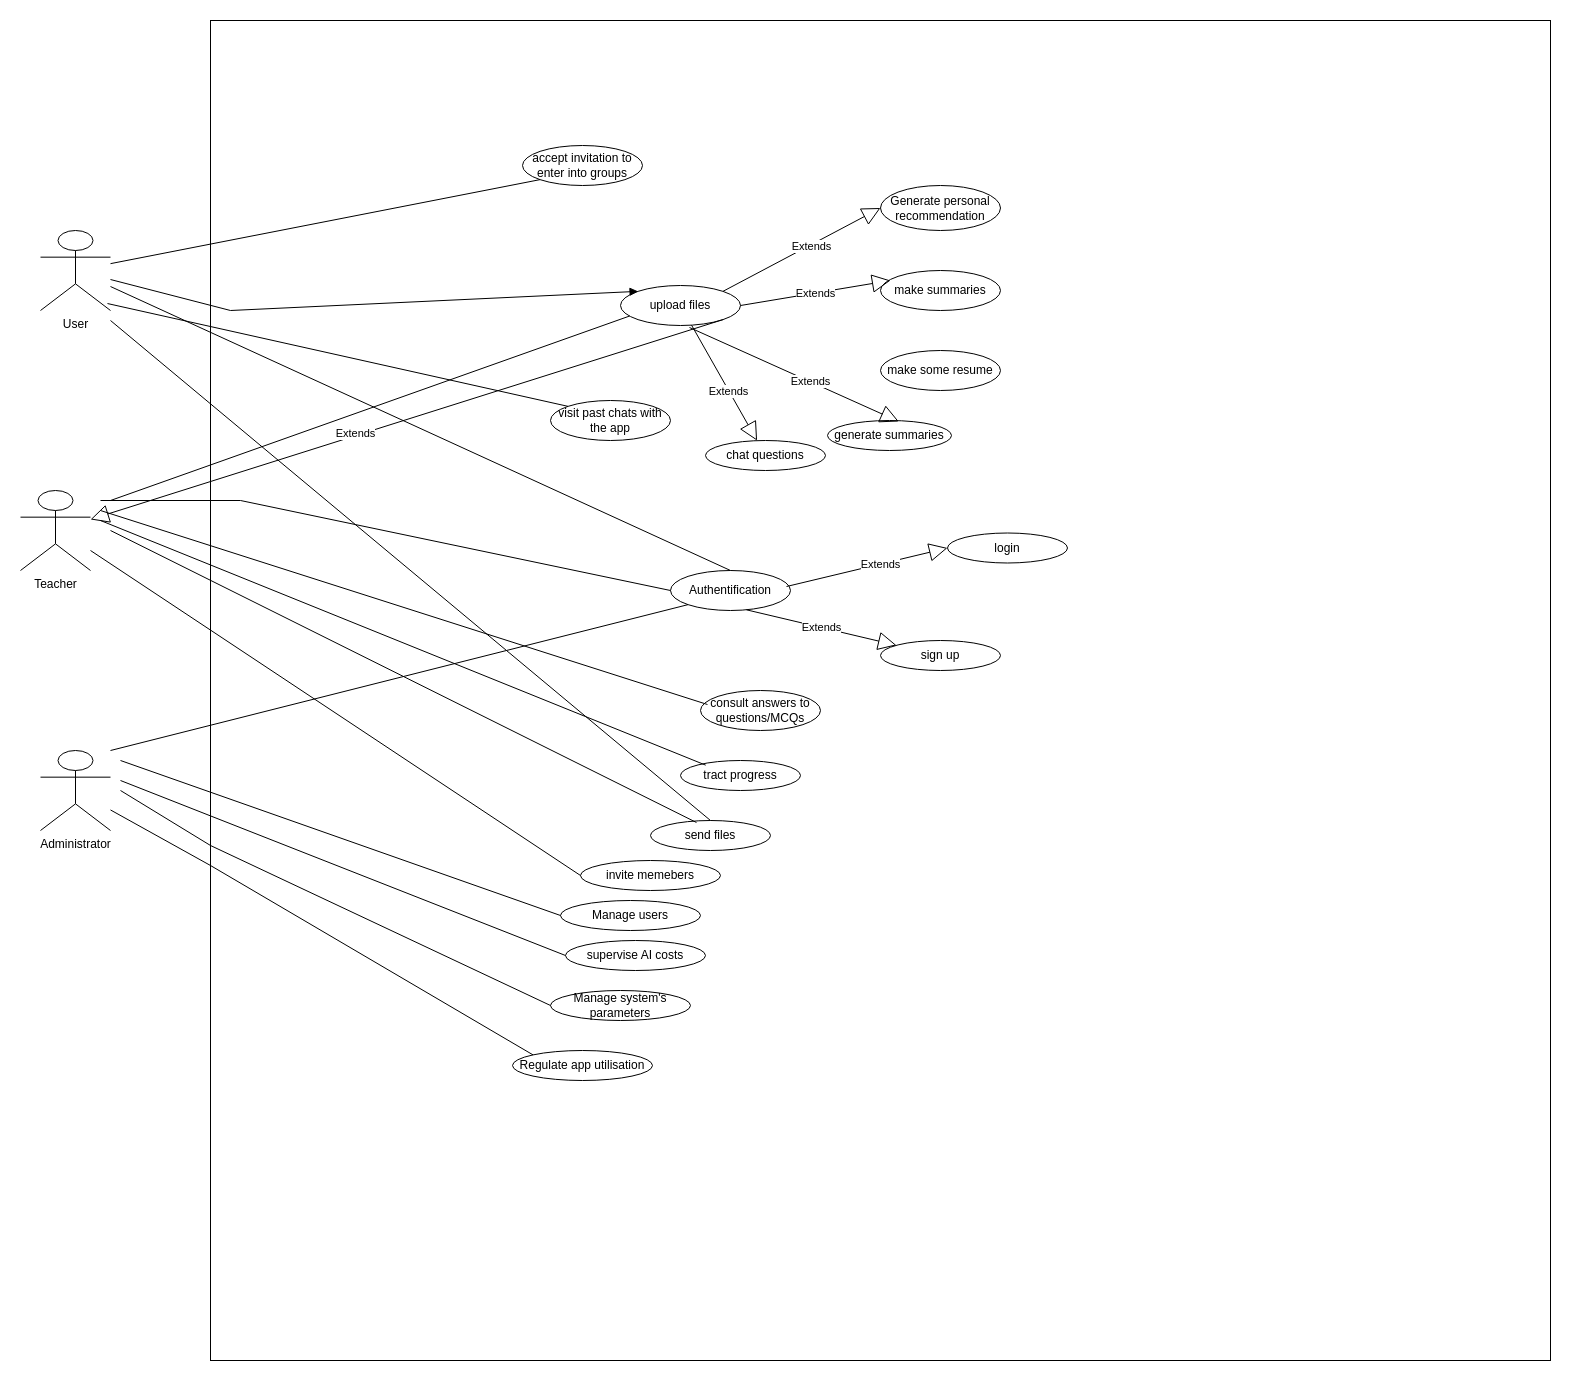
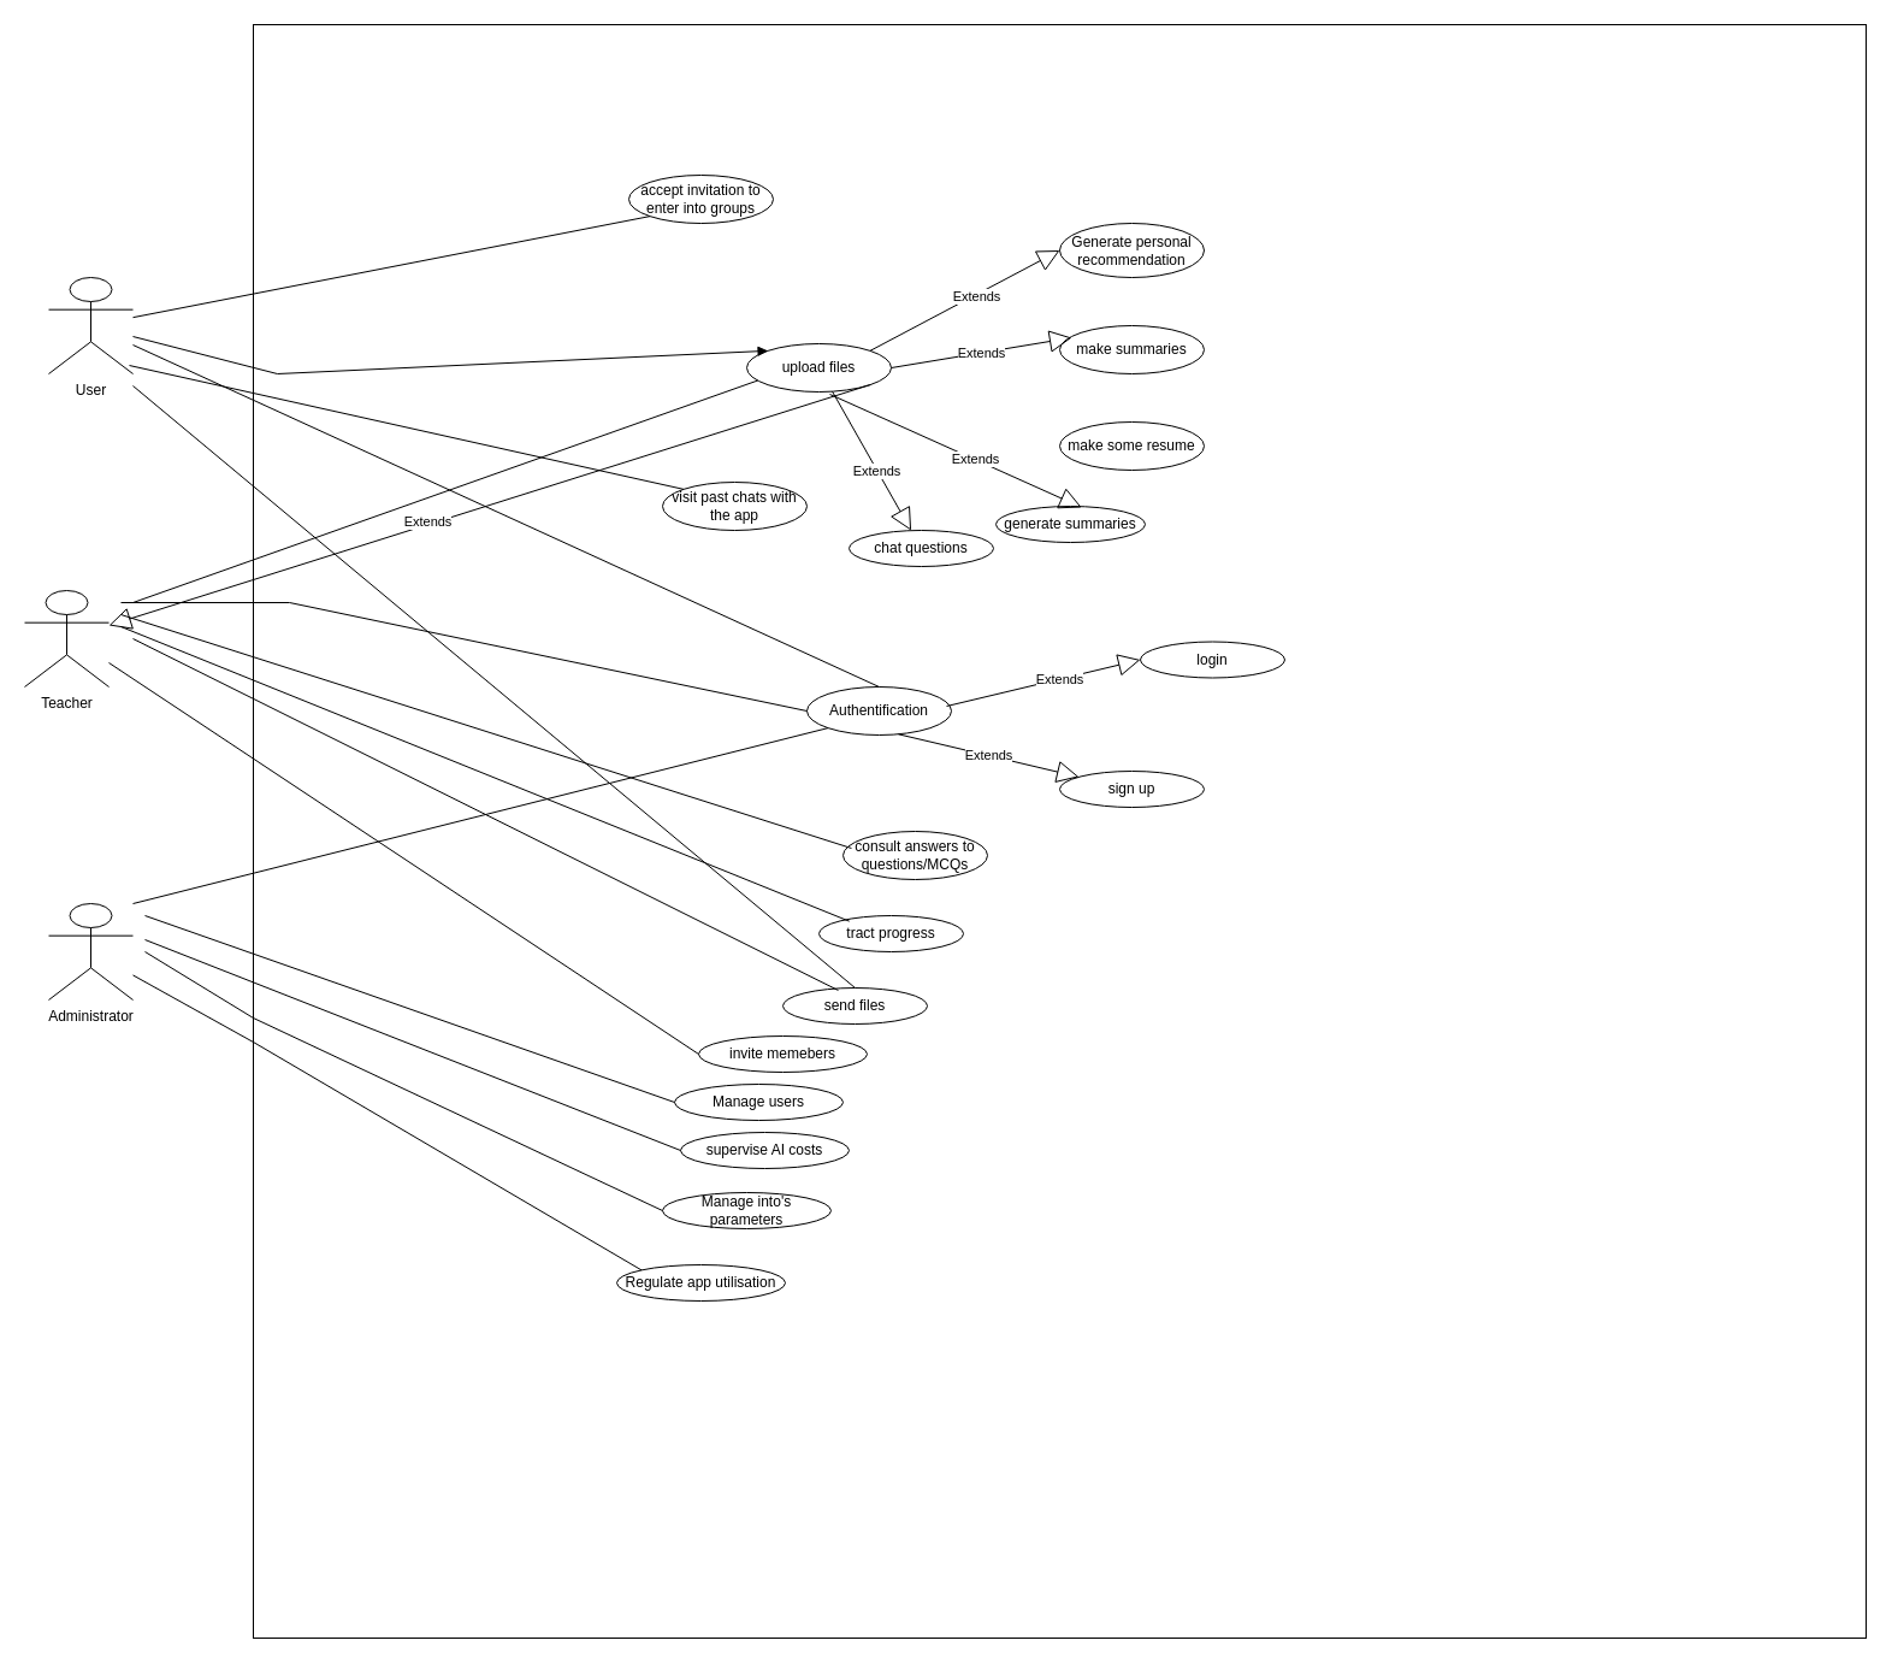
  <mxCell id="0" />
  <mxCell id="1" parent="0" />
  <mxCell id="2" value="User&lt;div&gt;&lt;br&gt;&lt;/div&gt;" style="shape=umlActor;verticalLabelPosition=bottom;verticalAlign=top;html=1;" vertex="1" parent="1"><mxGeometry x="40" y="230" width="70" height="80" as="geometry" /></mxCell>
  <mxCell id="3" value="&lt;div&gt;Teacher&lt;/div&gt;&lt;div&gt;&lt;br&gt;&lt;/div&gt;" style="shape=umlActor;verticalLabelPosition=bottom;verticalAlign=top;html=1;" vertex="1" parent="1"><mxGeometry x="20" y="490" width="70" height="80" as="geometry" /></mxCell>
  <mxCell id="4" value="&lt;div&gt;Administrator&lt;/div&gt;&lt;div&gt;&lt;br&gt;&lt;/div&gt;" style="shape=umlActor;verticalLabelPosition=bottom;verticalAlign=top;html=1;" vertex="1" parent="1"><mxGeometry x="40" y="750" width="70" height="80" as="geometry" /></mxCell>
  <mxCell id="5" value="" style="whiteSpace=wrap;html=1;aspect=fixed;" vertex="1" parent="1"><mxGeometry x="210" y="20" width="1340" height="1340" as="geometry" /></mxCell>
  <mxCell id="6" value="Authentification" style="ellipse;whiteSpace=wrap;html=1;" vertex="1" parent="1"><mxGeometry x="670" y="570" width="120" height="40" as="geometry" /></mxCell>
  <mxCell id="7" value="login" style="ellipse;whiteSpace=wrap;html=1;" vertex="1" parent="1"><mxGeometry x="947" y="532.5" width="120" height="30" as="geometry" /></mxCell>
  <mxCell id="8" value="make some resume" style="ellipse;whiteSpace=wrap;html=1;" vertex="1" parent="1"><mxGeometry x="880" y="350" width="120" height="40" as="geometry" /></mxCell>
  <mxCell id="9" value="generate summaries" style="ellipse;whiteSpace=wrap;html=1;" vertex="1" parent="1"><mxGeometry x="827" y="420" width="124" height="30" as="geometry" /></mxCell>
  <mxCell id="10" value="upload files" style="ellipse;whiteSpace=wrap;html=1;" vertex="1" parent="1"><mxGeometry x="620" y="285" width="120" height="40" as="geometry" /></mxCell>
  <mxCell id="11" value="sign up" style="ellipse;whiteSpace=wrap;html=1;" vertex="1" parent="1"><mxGeometry x="880" y="640" width="120" height="30" as="geometry" /></mxCell>
  <mxCell id="12" value="chat questions" style="ellipse;whiteSpace=wrap;html=1;" vertex="1" parent="1"><mxGeometry x="705" y="440" width="120" height="30" as="geometry" /></mxCell>
  <mxCell id="13" value="send files&lt;span style=&quot;color: rgba(0, 0, 0, 0); font-family: monospace; font-size: 0px; text-align: start; text-wrap-mode: nowrap;&quot;&gt;%3CmxGraphModel%3E%3Croot%3E%3CmxCell%20id%3D%220%22%2F%3E%3CmxCell%20id%3D%221%22%20parent%3D%220%22%2F%3E%3CmxCell%20id%3D%222%22%20value%3D%22%22%20style%3D%22ellipse%3BwhiteSpace%3Dwrap%3Bhtml%3D1%3B%22%20vertex%3D%221%22%20parent%3D%221%22%3E%3CmxGeometry%20x%3D%22270%22%20y%3D%2270%22%20width%3D%22120%22%20height%3D%2260%22%20as%3D%22geometry%22%2F%3E%3C%2FmxCell%3E%3C%2Froot%3E%3C%2FmxGraphModel%3E&lt;/span&gt;" style="ellipse;whiteSpace=wrap;html=1;" vertex="1" parent="1"><mxGeometry x="650" y="820" width="120" height="30" as="geometry" /></mxCell>
  <mxCell id="14" value="consult answers to questions/MCQs" style="ellipse;whiteSpace=wrap;html=1;" vertex="1" parent="1"><mxGeometry x="700" y="690" width="120" height="40" as="geometry" /></mxCell>
  <mxCell id="15" value="make summaries" style="ellipse;whiteSpace=wrap;html=1;" vertex="1" parent="1"><mxGeometry x="880" y="270" width="120" height="40" as="geometry" /></mxCell>
  <mxCell id="16" value="tract progress" style="ellipse;whiteSpace=wrap;html=1;" vertex="1" parent="1"><mxGeometry x="680" y="760" width="120" height="30" as="geometry" /></mxCell>
  <mxCell id="17" value="accept invitation to enter into groups" style="ellipse;whiteSpace=wrap;html=1;" vertex="1" parent="1"><mxGeometry x="522" y="145" width="120" height="40" as="geometry" /></mxCell>
  <mxCell id="18" value="visit past chats with the app" style="ellipse;whiteSpace=wrap;html=1;" vertex="1" parent="1"><mxGeometry x="550" y="400" width="120" height="40" as="geometry" /></mxCell>
  <mxCell id="19" value="Generate personal recommendation" style="ellipse;whiteSpace=wrap;html=1;" vertex="1" parent="1"><mxGeometry x="880" y="185" width="120" height="45" as="geometry" /></mxCell>
  <mxCell id="20" value="" style="endArrow=none;html=1;rounded=0;entryX=0.5;entryY=0;entryDx=0;entryDy=0;" edge="1" parent="1" source="2" target="6"><mxGeometry relative="1" as="geometry"><mxPoint x="180" y="259.5" as="sourcePoint" /><mxPoint x="340" y="260" as="targetPoint" /></mxGeometry></mxCell>
  <mxCell id="21" value="" style="endArrow=block;html=1;rounded=0;entryX=0;entryY=0;entryDx=0;entryDy=0;" edge="1" parent="1" source="2" target="10"><mxGeometry relative="1" as="geometry"><mxPoint x="110" y="290" as="sourcePoint" /><mxPoint x="390" y="300" as="targetPoint" /><Array as="points"><mxPoint x="230" y="310" /></Array></mxGeometry></mxCell>
  <mxCell id="22" value="" style="endArrow=none;html=1;rounded=0;exitX=0.957;exitY=0.913;exitDx=0;exitDy=0;exitPerimeter=0;entryX=0;entryY=0;entryDx=0;entryDy=0;" edge="1" parent="1" source="2" target="18"><mxGeometry relative="1" as="geometry"><mxPoint x="160" y="340" as="sourcePoint" /><mxPoint x="220" y="330" as="targetPoint" /></mxGeometry></mxCell>
  <mxCell id="23" value="Extends" style="endArrow=block;endSize=16;endFill=0;html=1;rounded=0;exitX=0.633;exitY=0.983;exitDx=0;exitDy=0;exitPerimeter=0;" edge="1" parent="1" source="6" target="11"><mxGeometry width="160" relative="1" as="geometry"><mxPoint x="470" y="300" as="sourcePoint" /><mxPoint x="550" y="300" as="targetPoint" /></mxGeometry></mxCell>
  <mxCell id="24" value="Extends" style="endArrow=block;endSize=16;endFill=0;html=1;rounded=0;exitX=0.967;exitY=0.4;exitDx=0;exitDy=0;exitPerimeter=0;entryX=0;entryY=0.5;entryDx=0;entryDy=0;" edge="1" parent="1" source="6" target="7"><mxGeometry x="0.16" y="-1" width="160" relative="1" as="geometry"><mxPoint x="520" y="240" as="sourcePoint" /><mxPoint x="570" y="220" as="targetPoint" /><mxPoint y="-1" as="offset" /></mxGeometry></mxCell>
  <mxCell id="25" value="Extends" style="endArrow=block;endSize=16;endFill=0;html=1;rounded=0;exitX=0.575;exitY=1.05;exitDx=0;exitDy=0;exitPerimeter=0;entryX=0.575;entryY=0.033;entryDx=0;entryDy=0;entryPerimeter=0;" edge="1" parent="1" source="10" target="9"><mxGeometry x="0.16" y="-1" width="160" relative="1" as="geometry"><mxPoint x="430" y="400" as="sourcePoint" /><mxPoint x="460" y="460" as="targetPoint" /><mxPoint y="-1" as="offset" /></mxGeometry></mxCell>
  <mxCell id="26" value="Extends" style="endArrow=block;endSize=16;endFill=0;html=1;rounded=0;exitX=1;exitY=1;exitDx=0;exitDy=0;" edge="1" parent="1" source="10" target="3"><mxGeometry x="0.16" y="-1" width="160" relative="1" as="geometry"><mxPoint x="510" y="400" as="sourcePoint" /><mxPoint x="558" y="401" as="targetPoint" /><mxPoint y="-1" as="offset" /></mxGeometry></mxCell>
  <mxCell id="27" value="Extends" style="endArrow=block;endSize=16;endFill=0;html=1;rounded=0;" edge="1" parent="1" source="10" target="12"><mxGeometry x="0.16" y="-1" width="160" relative="1" as="geometry"><mxPoint x="330" y="410" as="sourcePoint" /><mxPoint x="380" y="420" as="targetPoint" /><mxPoint y="-1" as="offset" /></mxGeometry></mxCell>
  <mxCell id="28" value="" style="endArrow=none;html=1;rounded=0;entryX=0.383;entryY=0.067;entryDx=0;entryDy=0;entryPerimeter=0;" edge="1" parent="1" target="13"><mxGeometry relative="1" as="geometry"><mxPoint x="110" y="530" as="sourcePoint" /><mxPoint x="250" y="550" as="targetPoint" /></mxGeometry></mxCell>
  <mxCell id="29" value="" style="endArrow=none;html=1;rounded=0;entryX=0.058;entryY=0.35;entryDx=0;entryDy=0;entryPerimeter=0;" edge="1" parent="1" target="14"><mxGeometry relative="1" as="geometry"><mxPoint x="100" y="510" as="sourcePoint" /><mxPoint x="290" y="566" as="targetPoint" /></mxGeometry></mxCell>
  <mxCell id="30" value="" style="endArrow=none;html=1;rounded=0;entryX=0.21;entryY=0.155;entryDx=0;entryDy=0;entryPerimeter=0;" edge="1" parent="1" target="16"><mxGeometry relative="1" as="geometry"><mxPoint x="100" y="520" as="sourcePoint" /><mxPoint x="340" y="590" as="targetPoint" /></mxGeometry></mxCell>
  <mxCell id="31" value="" style="endArrow=none;html=1;rounded=0;entryX=0;entryY=1;entryDx=0;entryDy=0;" edge="1" parent="1" source="2" target="17"><mxGeometry relative="1" as="geometry"><mxPoint x="220" y="180" as="sourcePoint" /><mxPoint x="270" y="240" as="targetPoint" /></mxGeometry></mxCell>
  <mxCell id="32" value="" style="endArrow=none;html=1;rounded=0;entryX=0.5;entryY=0;entryDx=0;entryDy=0;" edge="1" parent="1" target="13"><mxGeometry relative="1" as="geometry"><mxPoint x="110" y="320" as="sourcePoint" /><mxPoint x="330" y="580" as="targetPoint" /></mxGeometry></mxCell>
  <mxCell id="33" value="invite memebers" style="ellipse;whiteSpace=wrap;html=1;" vertex="1" parent="1"><mxGeometry x="580" y="860" width="140" height="30" as="geometry" /></mxCell>
  <mxCell id="34" value="" style="endArrow=none;html=1;rounded=0;entryX=0;entryY=0.5;entryDx=0;entryDy=0;" edge="1" parent="1" target="33"><mxGeometry relative="1" as="geometry"><mxPoint x="90" y="550" as="sourcePoint" /><mxPoint x="310" y="622" as="targetPoint" /></mxGeometry></mxCell>
  <mxCell id="35" value="Manage users" style="ellipse;whiteSpace=wrap;html=1;" vertex="1" parent="1"><mxGeometry x="560" y="900" width="140" height="30" as="geometry" /></mxCell>
  <mxCell id="36" value="supervise AI costs" style="ellipse;whiteSpace=wrap;html=1;" vertex="1" parent="1"><mxGeometry x="565" y="940" width="140" height="30" as="geometry" /></mxCell>
- <mxCell id="37" value="Manage system's parameters" style="ellipse;whiteSpace=wrap;html=1;" vertex="1" parent="1"><mxGeometry x="550" y="990" width="140" height="30" as="geometry" /></mxCell>
+ <mxCell id="37" value="Manage into's parameters" style="ellipse;whiteSpace=wrap;html=1;" vertex="1" parent="1"><mxGeometry x="550" y="990" width="140" height="30" as="geometry" /></mxCell>
  <mxCell id="38" value="" style="endArrow=none;html=1;rounded=0;entryX=0;entryY=0.5;entryDx=0;entryDy=0;" edge="1" parent="1" target="6"><mxGeometry relative="1" as="geometry"><mxPoint x="100" y="500" as="sourcePoint" /><mxPoint x="420" y="280" as="targetPoint" /><Array as="points"><mxPoint x="240" y="500" /></Array></mxGeometry></mxCell>
  <mxCell id="39" value="" style="endArrow=none;html=1;rounded=0;entryX=0.077;entryY=0.762;entryDx=0;entryDy=0;entryPerimeter=0;" edge="1" parent="1" target="10"><mxGeometry relative="1" as="geometry"><mxPoint x="110" y="500" as="sourcePoint" /><mxPoint x="440" y="400" as="targetPoint" /></mxGeometry></mxCell>
  <mxCell id="40" value="" style="endArrow=none;html=1;rounded=0;entryX=0;entryY=0.5;entryDx=0;entryDy=0;" edge="1" parent="1" target="35"><mxGeometry relative="1" as="geometry"><mxPoint x="120" y="760" as="sourcePoint" /><mxPoint x="210" y="780" as="targetPoint" /></mxGeometry></mxCell>
  <mxCell id="41" value="" style="endArrow=none;html=1;rounded=0;entryX=0;entryY=0.5;entryDx=0;entryDy=0;" edge="1" parent="1" target="36"><mxGeometry relative="1" as="geometry"><mxPoint x="120" y="780" as="sourcePoint" /><mxPoint x="300" y="820" as="targetPoint" /></mxGeometry></mxCell>
  <mxCell id="42" value="" style="endArrow=none;html=1;rounded=0;entryX=0;entryY=0.5;entryDx=0;entryDy=0;" edge="1" parent="1" target="37"><mxGeometry relative="1" as="geometry"><mxPoint x="120" y="790" as="sourcePoint" /><mxPoint x="370" y="860" as="targetPoint" /><Array as="points"><mxPoint x="210" y="845" /></Array></mxGeometry></mxCell>
  <mxCell id="43" value="Regulate app utilisation" style="ellipse;whiteSpace=wrap;html=1;" vertex="1" parent="1"><mxGeometry x="512" y="1050" width="140" height="30" as="geometry" /></mxCell>
  <mxCell id="44" value="" style="endArrow=none;html=1;rounded=0;entryX=0;entryY=0;entryDx=0;entryDy=0;" edge="1" parent="1" source="4" target="43"><mxGeometry relative="1" as="geometry"><mxPoint x="120" y="840" as="sourcePoint" /><mxPoint x="450" y="910" as="targetPoint" /><Array as="points"><mxPoint x="210" y="865" /></Array></mxGeometry></mxCell>
  <mxCell id="45" value="Extends" style="endArrow=block;endSize=16;endFill=0;html=1;rounded=0;exitX=1;exitY=0;exitDx=0;exitDy=0;entryX=0;entryY=0.5;entryDx=0;entryDy=0;" edge="1" parent="1" source="10" target="19"><mxGeometry x="0.11" y="-2" width="160" relative="1" as="geometry"><mxPoint x="565" y="351.91" as="sourcePoint" /><mxPoint x="720" y="352" as="targetPoint" /><mxPoint as="offset" /></mxGeometry></mxCell>
  <mxCell id="46" value="Extends" style="endArrow=block;endSize=16;endFill=0;html=1;rounded=0;exitX=1;exitY=0.5;exitDx=0;exitDy=0;entryX=0.083;entryY=0.25;entryDx=0;entryDy=0;entryPerimeter=0;" edge="1" parent="1" source="10" target="15"><mxGeometry width="160" relative="1" as="geometry"><mxPoint x="590" y="390" as="sourcePoint" /><mxPoint x="720" y="400" as="targetPoint" /></mxGeometry></mxCell>
  <mxCell id="47" style="edgeStyle=orthogonalEdgeStyle;rounded=0;orthogonalLoop=1;jettySize=auto;html=1;exitX=0.5;exitY=1;exitDx=0;exitDy=0;" edge="1" parent="1" source="12" target="12"><mxGeometry relative="1" as="geometry" /></mxCell>
  <mxCell id="48" value="" style="endArrow=none;html=1;rounded=0;entryX=0;entryY=1;entryDx=0;entryDy=0;" edge="1" parent="1" target="6"><mxGeometry relative="1" as="geometry"><mxPoint x="110" y="750" as="sourcePoint" /><mxPoint x="510" y="510" as="targetPoint" /></mxGeometry></mxCell>
